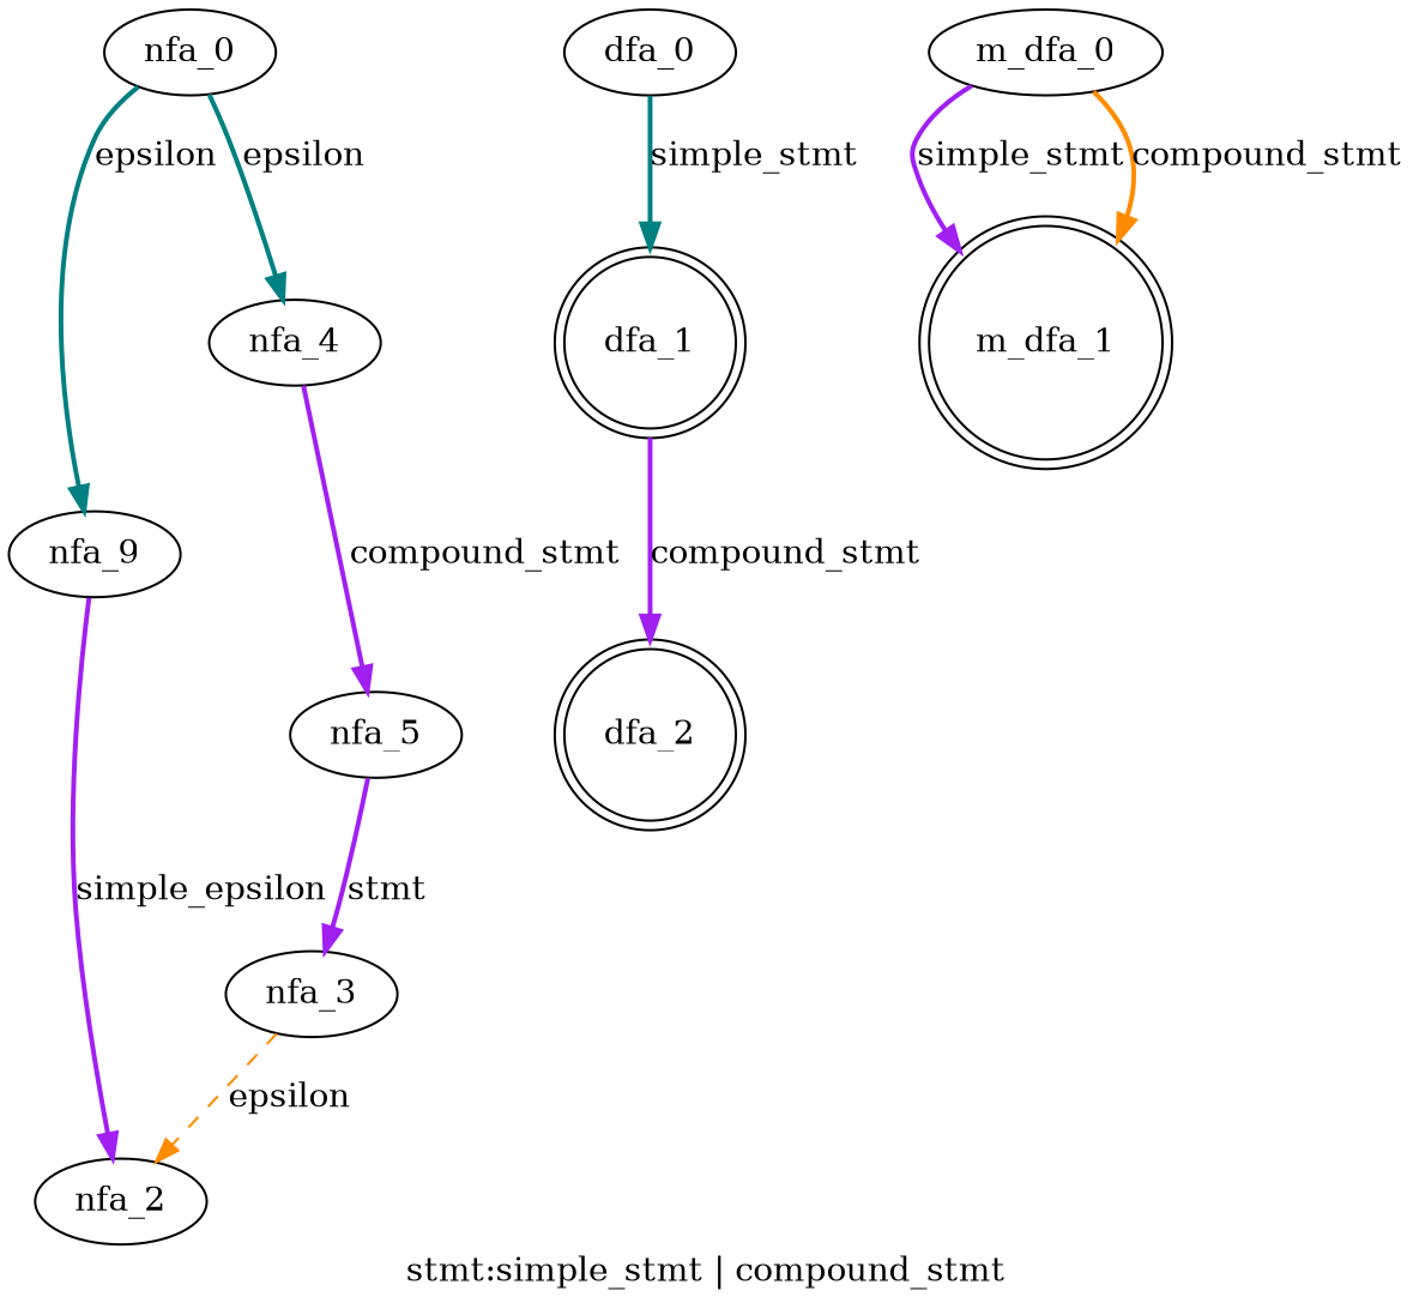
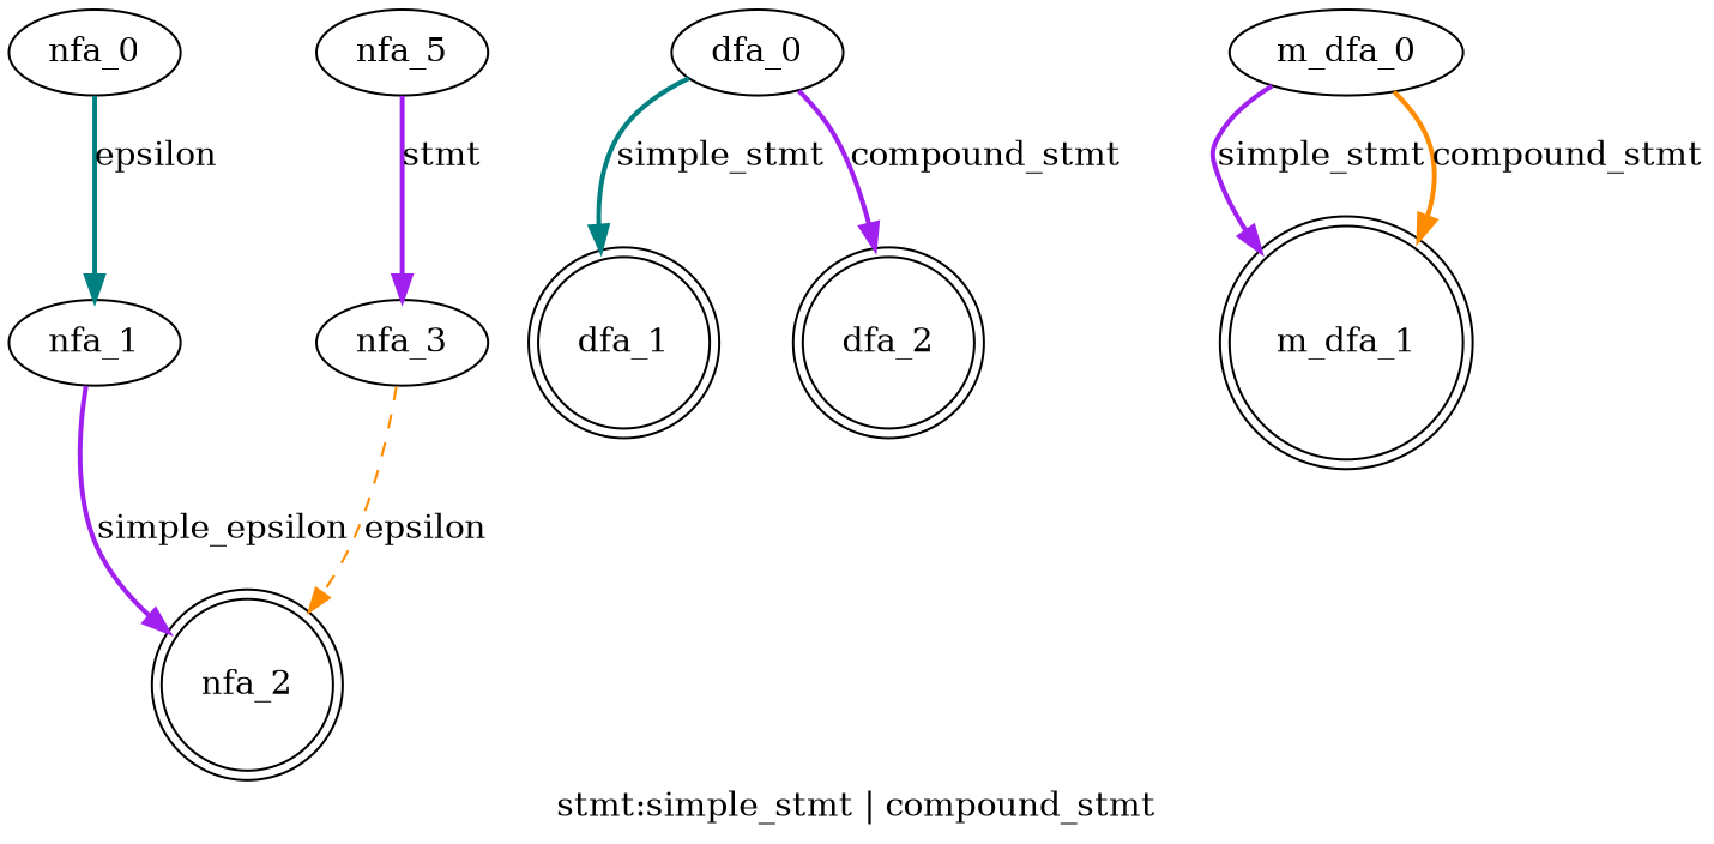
  digraph {
    label="stmt:simple_stmt | compound_stmt"
    edge [color=purple style=bold]
    nfa_0
-   nfa_1 [label=nfa_9]
-   nfa_4
-   nfa_2
+   nfa_1
+   nfa_2 [shape=doublecircle]
    nfa_3
    nfa_5
    dfa_1 [shape=doublecircle]
    dfa_0
    dfa_2 [shape=doublecircle]
    m_dfa_1 [shape=doublecircle]
    m_dfa_0
    subgraph sub_1 {
      nfa_0
      nfa_1
-     nfa_4
      nfa_2
      nfa_3
      nfa_5
    }
    subgraph sub_2 {
      dfa_1
      dfa_0
      dfa_2
    }
    subgraph sub_3 {
      m_dfa_1
      m_dfa_0
    }
    nfa_0 -> nfa_1 [color=teal label=epsilon]
-   nfa_0 -> nfa_4 [color=teal label=epsilon]
    nfa_1 -> nfa_2 [label=simple_epsilon]
-   nfa_4 -> nfa_5 [label=compound_stmt]
    nfa_3 -> nfa_2 [color=darkorange label=epsilon style=dashed]
    nfa_5 -> nfa_3 [label=stmt]
    dfa_0 -> dfa_1 [color=teal label=simple_stmt]
-   dfa_1 -> dfa_2 [label=compound_stmt]
+   dfa_0 -> dfa_2 [label=compound_stmt]
    m_dfa_0 -> m_dfa_1 [label=simple_stmt]
    m_dfa_0 -> m_dfa_1 [color=darkorange label=compound_stmt]
  }
